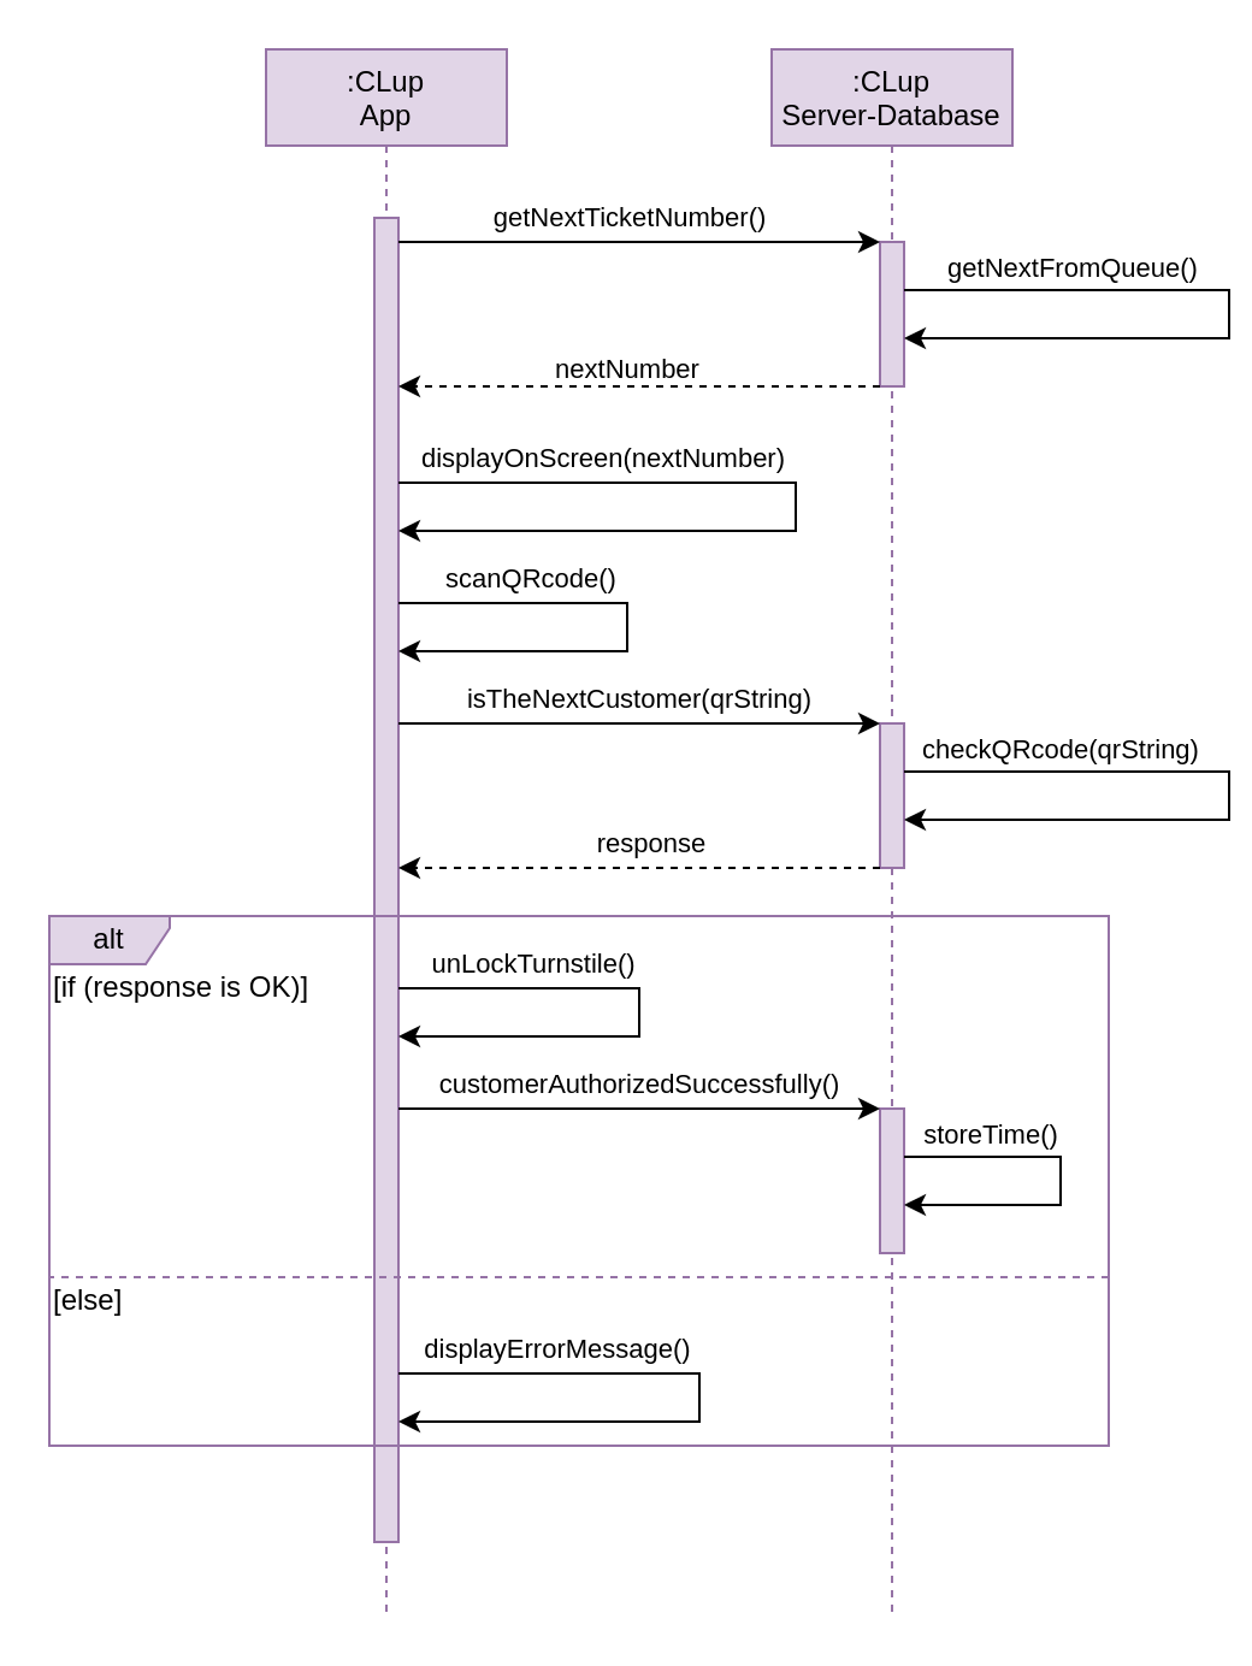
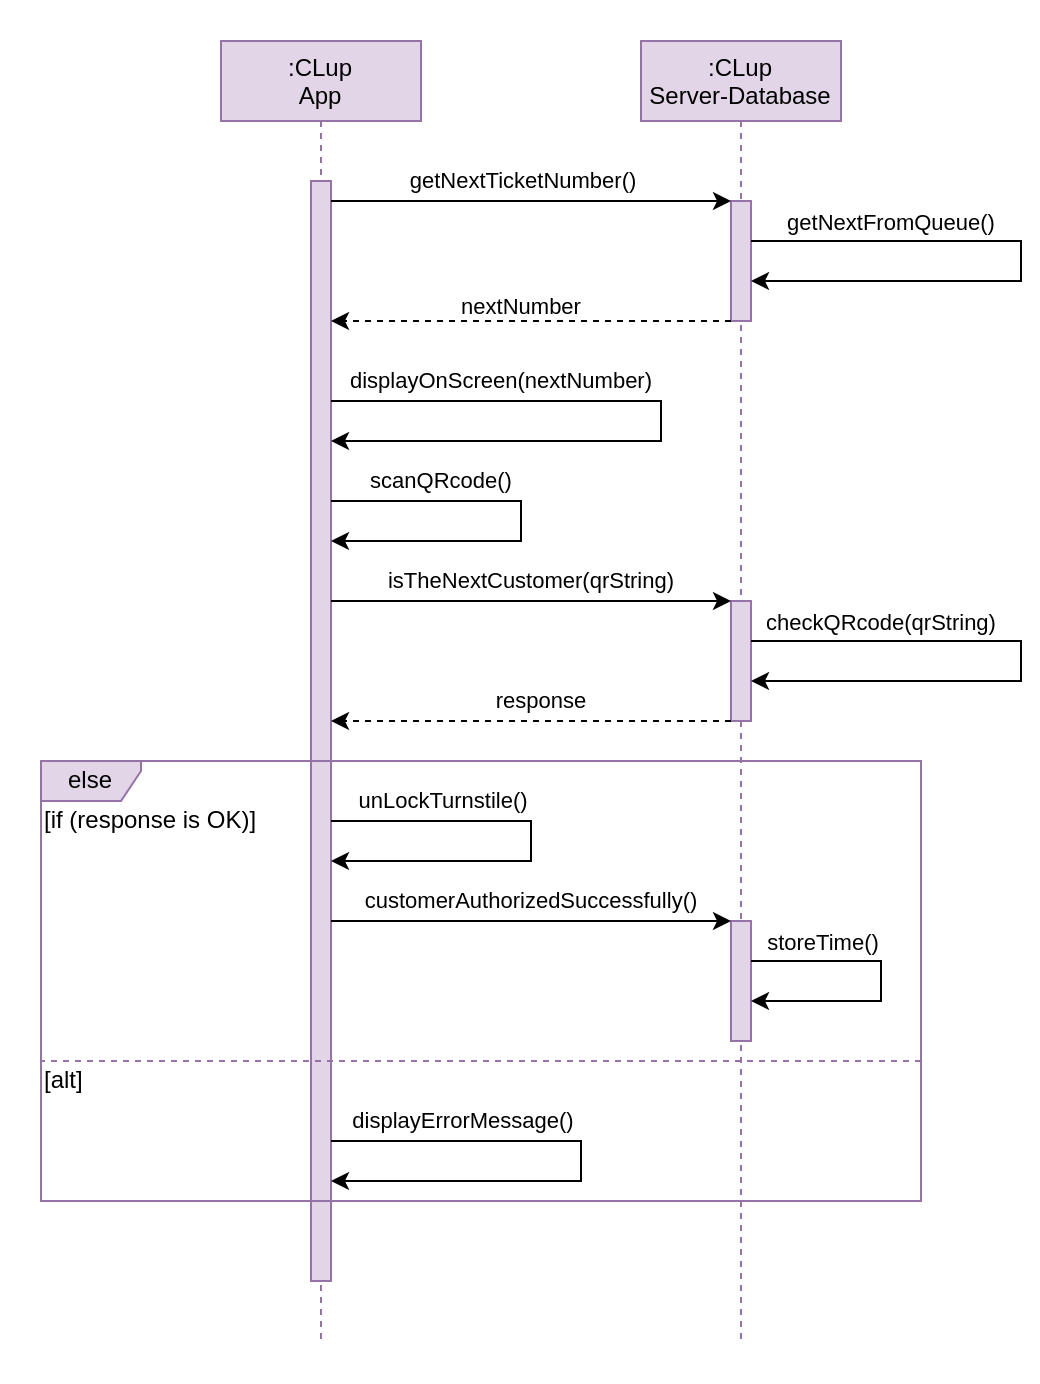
  <mxCell id="0" />
  <mxCell id="1" parent="0" />
  <mxCell id="2" value=":CLup&#10;App" style="shape=umlLifeline;perimeter=lifelinePerimeter;container=1;collapsible=0;recursiveResize=0;rounded=0;shadow=0;strokeWidth=1;fillColor=#e1d5e7;strokeColor=#9673a6;" vertex="1" parent="1"><mxGeometry x="110" y="20" width="100" height="650" as="geometry" /></mxCell>
  <mxCell id="3" value="" style="points=[];perimeter=orthogonalPerimeter;rounded=0;shadow=0;strokeWidth=1;fillColor=#e1d5e7;strokeColor=#9673a6;" vertex="1" parent="2"><mxGeometry x="45" y="70" width="10" height="550" as="geometry" /></mxCell>
  <mxCell id="4" style="edgeStyle=orthogonalEdgeStyle;rounded=0;orthogonalLoop=1;jettySize=auto;html=1;" edge="1" parent="2" source="3" target="3"><mxGeometry relative="1" as="geometry"><Array as="points"><mxPoint x="220" y="180" /><mxPoint x="220" y="200" /></Array></mxGeometry></mxCell>
  <mxCell id="5" value="displayOnScreen(nextNumber)" style="edgeLabel;html=1;align=center;verticalAlign=middle;resizable=0;points=[];" vertex="1" connectable="0" parent="4"><mxGeometry x="-0.702" relative="1" as="geometry"><mxPoint x="32.59" y="-10.03" as="offset" /></mxGeometry></mxCell>
  <mxCell id="6" style="edgeStyle=orthogonalEdgeStyle;rounded=0;orthogonalLoop=1;jettySize=auto;html=1;" edge="1" parent="2" source="3" target="3"><mxGeometry relative="1" as="geometry"><mxPoint x="65" y="230.004" as="sourcePoint" /><mxPoint x="65" y="250.004" as="targetPoint" /><Array as="points"><mxPoint x="150" y="230" /><mxPoint x="150" y="250" /></Array></mxGeometry></mxCell>
  <mxCell id="7" value="scanQRcode()" style="edgeLabel;html=1;align=center;verticalAlign=middle;resizable=0;points=[];" vertex="1" connectable="0" parent="6"><mxGeometry x="-0.702" relative="1" as="geometry"><mxPoint x="23.97" y="-10.03" as="offset" /></mxGeometry></mxCell>
  <mxCell id="8" style="edgeStyle=orthogonalEdgeStyle;rounded=0;orthogonalLoop=1;jettySize=auto;html=1;" edge="1" parent="2" source="3" target="3"><mxGeometry relative="1" as="geometry"><mxPoint x="60" y="390.004" as="sourcePoint" /><mxPoint x="60" y="410.004" as="targetPoint" /><Array as="points"><mxPoint x="155" y="390" /><mxPoint x="155" y="410" /></Array></mxGeometry></mxCell>
  <mxCell id="9" value="unLockTurnstile()" style="edgeLabel;html=1;align=center;verticalAlign=middle;resizable=0;points=[];" vertex="1" connectable="0" parent="8"><mxGeometry x="-0.702" relative="1" as="geometry"><mxPoint x="22.59" y="-10.03" as="offset" /></mxGeometry></mxCell>
  <mxCell id="10" style="edgeStyle=orthogonalEdgeStyle;rounded=0;orthogonalLoop=1;jettySize=auto;html=1;" edge="1" parent="2" source="3" target="3"><mxGeometry relative="1" as="geometry"><mxPoint x="60" y="550.004" as="sourcePoint" /><mxPoint x="60" y="570.004" as="targetPoint" /><Array as="points"><mxPoint x="180" y="550" /><mxPoint x="180" y="570" /></Array></mxGeometry></mxCell>
  <mxCell id="11" value="displayErrorMessage()" style="edgeLabel;html=1;align=center;verticalAlign=middle;resizable=0;points=[];" vertex="1" connectable="0" parent="10"><mxGeometry x="-0.702" relative="1" as="geometry"><mxPoint x="25.0" y="-10.03" as="offset" /></mxGeometry></mxCell>
  <mxCell id="12" value=":CLup&#10;Server-Database" style="shape=umlLifeline;perimeter=lifelinePerimeter;container=1;collapsible=0;recursiveResize=0;rounded=0;shadow=0;strokeWidth=1;fillColor=#e1d5e7;strokeColor=#9673a6;size=40;" vertex="1" parent="1"><mxGeometry x="320" y="20" width="100" height="650" as="geometry" /></mxCell>
  <mxCell id="13" value="" style="points=[];perimeter=orthogonalPerimeter;rounded=0;shadow=0;strokeWidth=1;fillColor=#e1d5e7;strokeColor=#9673a6;" vertex="1" parent="12"><mxGeometry x="45" y="80" width="10" height="60" as="geometry" /></mxCell>
  <mxCell id="14" style="edgeStyle=orthogonalEdgeStyle;rounded=0;orthogonalLoop=1;jettySize=auto;html=1;" edge="1" parent="12" source="13" target="13"><mxGeometry relative="1" as="geometry"><Array as="points"><mxPoint x="190" y="110" /></Array></mxGeometry></mxCell>
  <mxCell id="15" value="getNextFromQueue()" style="edgeLabel;html=1;align=center;verticalAlign=middle;resizable=0;points=[];" vertex="1" connectable="0" parent="14"><mxGeometry x="-0.735" relative="1" as="geometry"><mxPoint x="31.9" y="-10" as="offset" /></mxGeometry></mxCell>
  <mxCell id="16" value="" style="points=[];perimeter=orthogonalPerimeter;rounded=0;shadow=0;strokeWidth=1;fillColor=#e1d5e7;strokeColor=#9673a6;" vertex="1" parent="12"><mxGeometry x="45" y="280" width="10" height="60" as="geometry" /></mxCell>
  <mxCell id="17" style="edgeStyle=orthogonalEdgeStyle;rounded=0;orthogonalLoop=1;jettySize=auto;html=1;" edge="1" parent="12" source="16" target="16"><mxGeometry relative="1" as="geometry"><Array as="points"><mxPoint x="190" y="320" /></Array></mxGeometry></mxCell>
  <mxCell id="18" value="checkQRcode(qrString)" style="edgeLabel;html=1;align=center;verticalAlign=middle;resizable=0;points=[];" vertex="1" connectable="0" parent="17"><mxGeometry x="-0.681" y="1" relative="1" as="geometry"><mxPoint x="18.79" y="-9" as="offset" /></mxGeometry></mxCell>
  <mxCell id="19" value="" style="points=[];perimeter=orthogonalPerimeter;rounded=0;shadow=0;strokeWidth=1;fillColor=#e1d5e7;strokeColor=#9673a6;" vertex="1" parent="12"><mxGeometry x="45" y="440" width="10" height="60" as="geometry" /></mxCell>
  <mxCell id="20" style="edgeStyle=orthogonalEdgeStyle;rounded=0;orthogonalLoop=1;jettySize=auto;html=1;" edge="1" parent="12" source="19" target="19"><mxGeometry relative="1" as="geometry"><Array as="points"><mxPoint x="120" y="480" /></Array></mxGeometry></mxCell>
  <mxCell id="21" value="storeTime()" style="edgeLabel;html=1;align=center;verticalAlign=middle;resizable=0;points=[];" vertex="1" connectable="0" parent="20"><mxGeometry x="-0.605" relative="1" as="geometry"><mxPoint x="5.34" y="-10" as="offset" /></mxGeometry></mxCell>
  <mxCell id="22" style="edgeStyle=orthogonalEdgeStyle;rounded=0;orthogonalLoop=1;jettySize=auto;html=1;" edge="1" parent="1" source="3" target="13"><mxGeometry relative="1" as="geometry"><Array as="points"><mxPoint x="240" y="100" /><mxPoint x="240" y="100" /></Array></mxGeometry></mxCell>
  <mxCell id="23" value="getNextTicketNumber()" style="edgeLabel;html=1;align=center;verticalAlign=middle;resizable=0;points=[];" vertex="1" connectable="0" parent="22"><mxGeometry x="-0.244" relative="1" as="geometry"><mxPoint x="19.14" y="-10.03" as="offset" /></mxGeometry></mxCell>
  <mxCell id="24" style="edgeStyle=orthogonalEdgeStyle;rounded=0;orthogonalLoop=1;jettySize=auto;html=1;dashed=1;" edge="1" parent="1" source="13" target="3"><mxGeometry relative="1" as="geometry"><Array as="points"><mxPoint x="240" y="160" /><mxPoint x="240" y="160" /></Array></mxGeometry></mxCell>
  <mxCell id="25" value="nextNumber" style="edgeLabel;html=1;align=center;verticalAlign=middle;resizable=0;points=[];" vertex="1" connectable="0" parent="24"><mxGeometry x="-0.135" y="-1" relative="1" as="geometry"><mxPoint x="-18.79" y="-6.52" as="offset" /></mxGeometry></mxCell>
  <mxCell id="26" style="edgeStyle=orthogonalEdgeStyle;rounded=0;orthogonalLoop=1;jettySize=auto;html=1;" edge="1" parent="1" source="3" target="16"><mxGeometry relative="1" as="geometry"><Array as="points"><mxPoint x="280" y="300" /><mxPoint x="280" y="300" /></Array></mxGeometry></mxCell>
  <mxCell id="27" value="isTheNextCustomer(qrString)" style="edgeLabel;html=1;align=center;verticalAlign=middle;resizable=0;points=[];" vertex="1" connectable="0" parent="26"><mxGeometry x="-0.237" y="-2" relative="1" as="geometry"><mxPoint x="23.45" y="-12.03" as="offset" /></mxGeometry></mxCell>
  <mxCell id="28" style="edgeStyle=orthogonalEdgeStyle;rounded=0;orthogonalLoop=1;jettySize=auto;html=1;dashed=1;" edge="1" parent="1" source="16" target="3"><mxGeometry relative="1" as="geometry"><Array as="points"><mxPoint x="280" y="360" /><mxPoint x="280" y="360" /></Array></mxGeometry></mxCell>
  <mxCell id="29" value="response" style="edgeLabel;html=1;align=center;verticalAlign=middle;resizable=0;points=[];" vertex="1" connectable="0" parent="28"><mxGeometry x="-0.204" relative="1" as="geometry"><mxPoint x="-15.69" y="-10.03" as="offset" /></mxGeometry></mxCell>
- <mxCell id="30" value="alt" style="shape=umlFrame;whiteSpace=wrap;html=1;fillColor=#e1d5e7;strokeColor=#9673a6;width=50;height=20;" vertex="1" parent="1"><mxGeometry x="20" y="380" width="440" height="220" as="geometry" /></mxCell>
+ <mxCell id="30" value="else" style="shape=umlFrame;whiteSpace=wrap;html=1;fillColor=#e1d5e7;strokeColor=#9673a6;width=50;height=20;" vertex="1" parent="1"><mxGeometry x="20" y="380" width="440" height="220" as="geometry" /></mxCell>
  <mxCell id="31" value="[if (response is OK)]" style="text;html=1;align=left;verticalAlign=middle;resizable=0;points=[];autosize=1;" vertex="1" parent="1"><mxGeometry x="20" y="400" width="120" height="20" as="geometry" /></mxCell>
  <mxCell id="32" style="edgeStyle=orthogonalEdgeStyle;rounded=0;orthogonalLoop=1;jettySize=auto;html=1;" edge="1" parent="1" source="3" target="19"><mxGeometry relative="1" as="geometry"><Array as="points"><mxPoint x="290" y="460" /><mxPoint x="290" y="460" /></Array></mxGeometry></mxCell>
  <mxCell id="33" value="customerAuthorizedSuccessfully()" style="edgeLabel;html=1;align=center;verticalAlign=middle;resizable=0;points=[];" vertex="1" connectable="0" parent="32"><mxGeometry x="-0.127" relative="1" as="geometry"><mxPoint x="12.41" y="-10.03" as="offset" /></mxGeometry></mxCell>
  <mxCell id="34" value="" style="endArrow=none;dashed=1;html=1;fillColor=#e1d5e7;strokeColor=#9673a6;" edge="1" parent="1"><mxGeometry width="50" height="50" relative="1" as="geometry"><mxPoint x="460" y="530" as="sourcePoint" /><mxPoint x="20" y="530" as="targetPoint" /></mxGeometry></mxCell>
- <mxCell id="35" value="[else]" style="text;html=1;align=left;verticalAlign=middle;resizable=0;points=[];autosize=1;" vertex="1" parent="1"><mxGeometry x="20" y="530" width="40" height="20" as="geometry" /></mxCell>
+ <mxCell id="35" value="[alt]" style="text;html=1;align=left;verticalAlign=middle;resizable=0;points=[];autosize=1;" vertex="1" parent="1"><mxGeometry x="20" y="530" width="40" height="20" as="geometry" /></mxCell>
